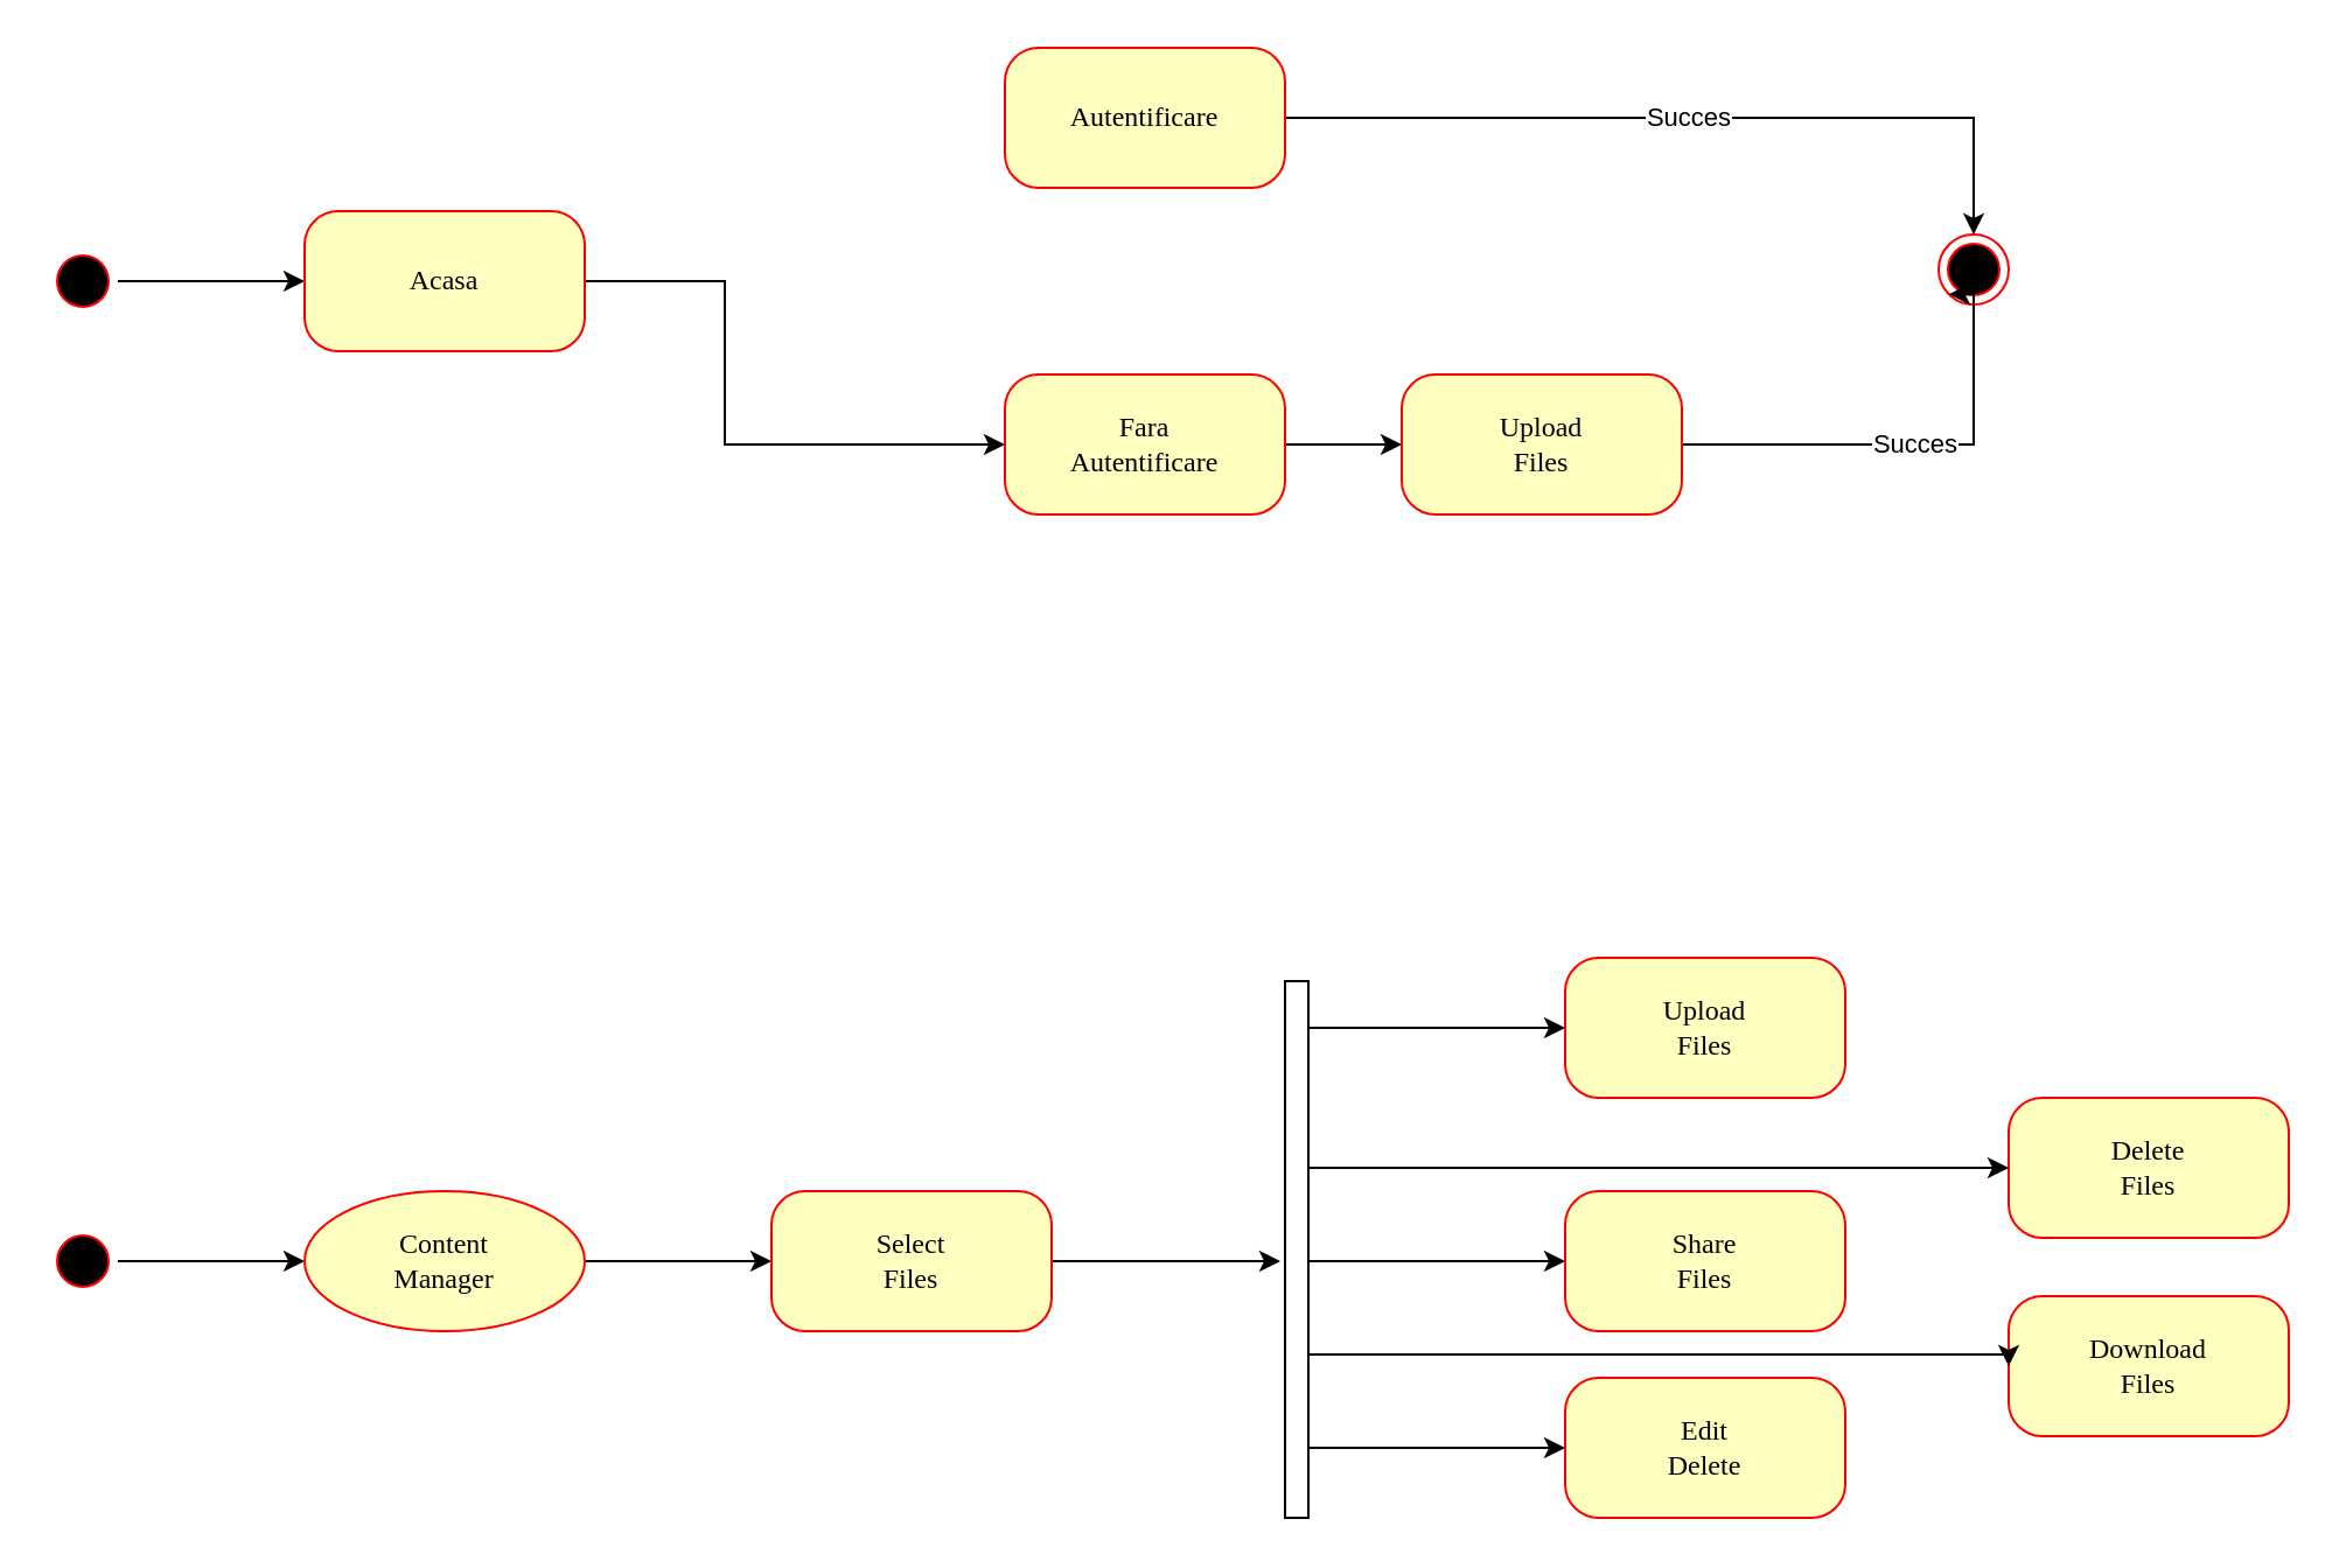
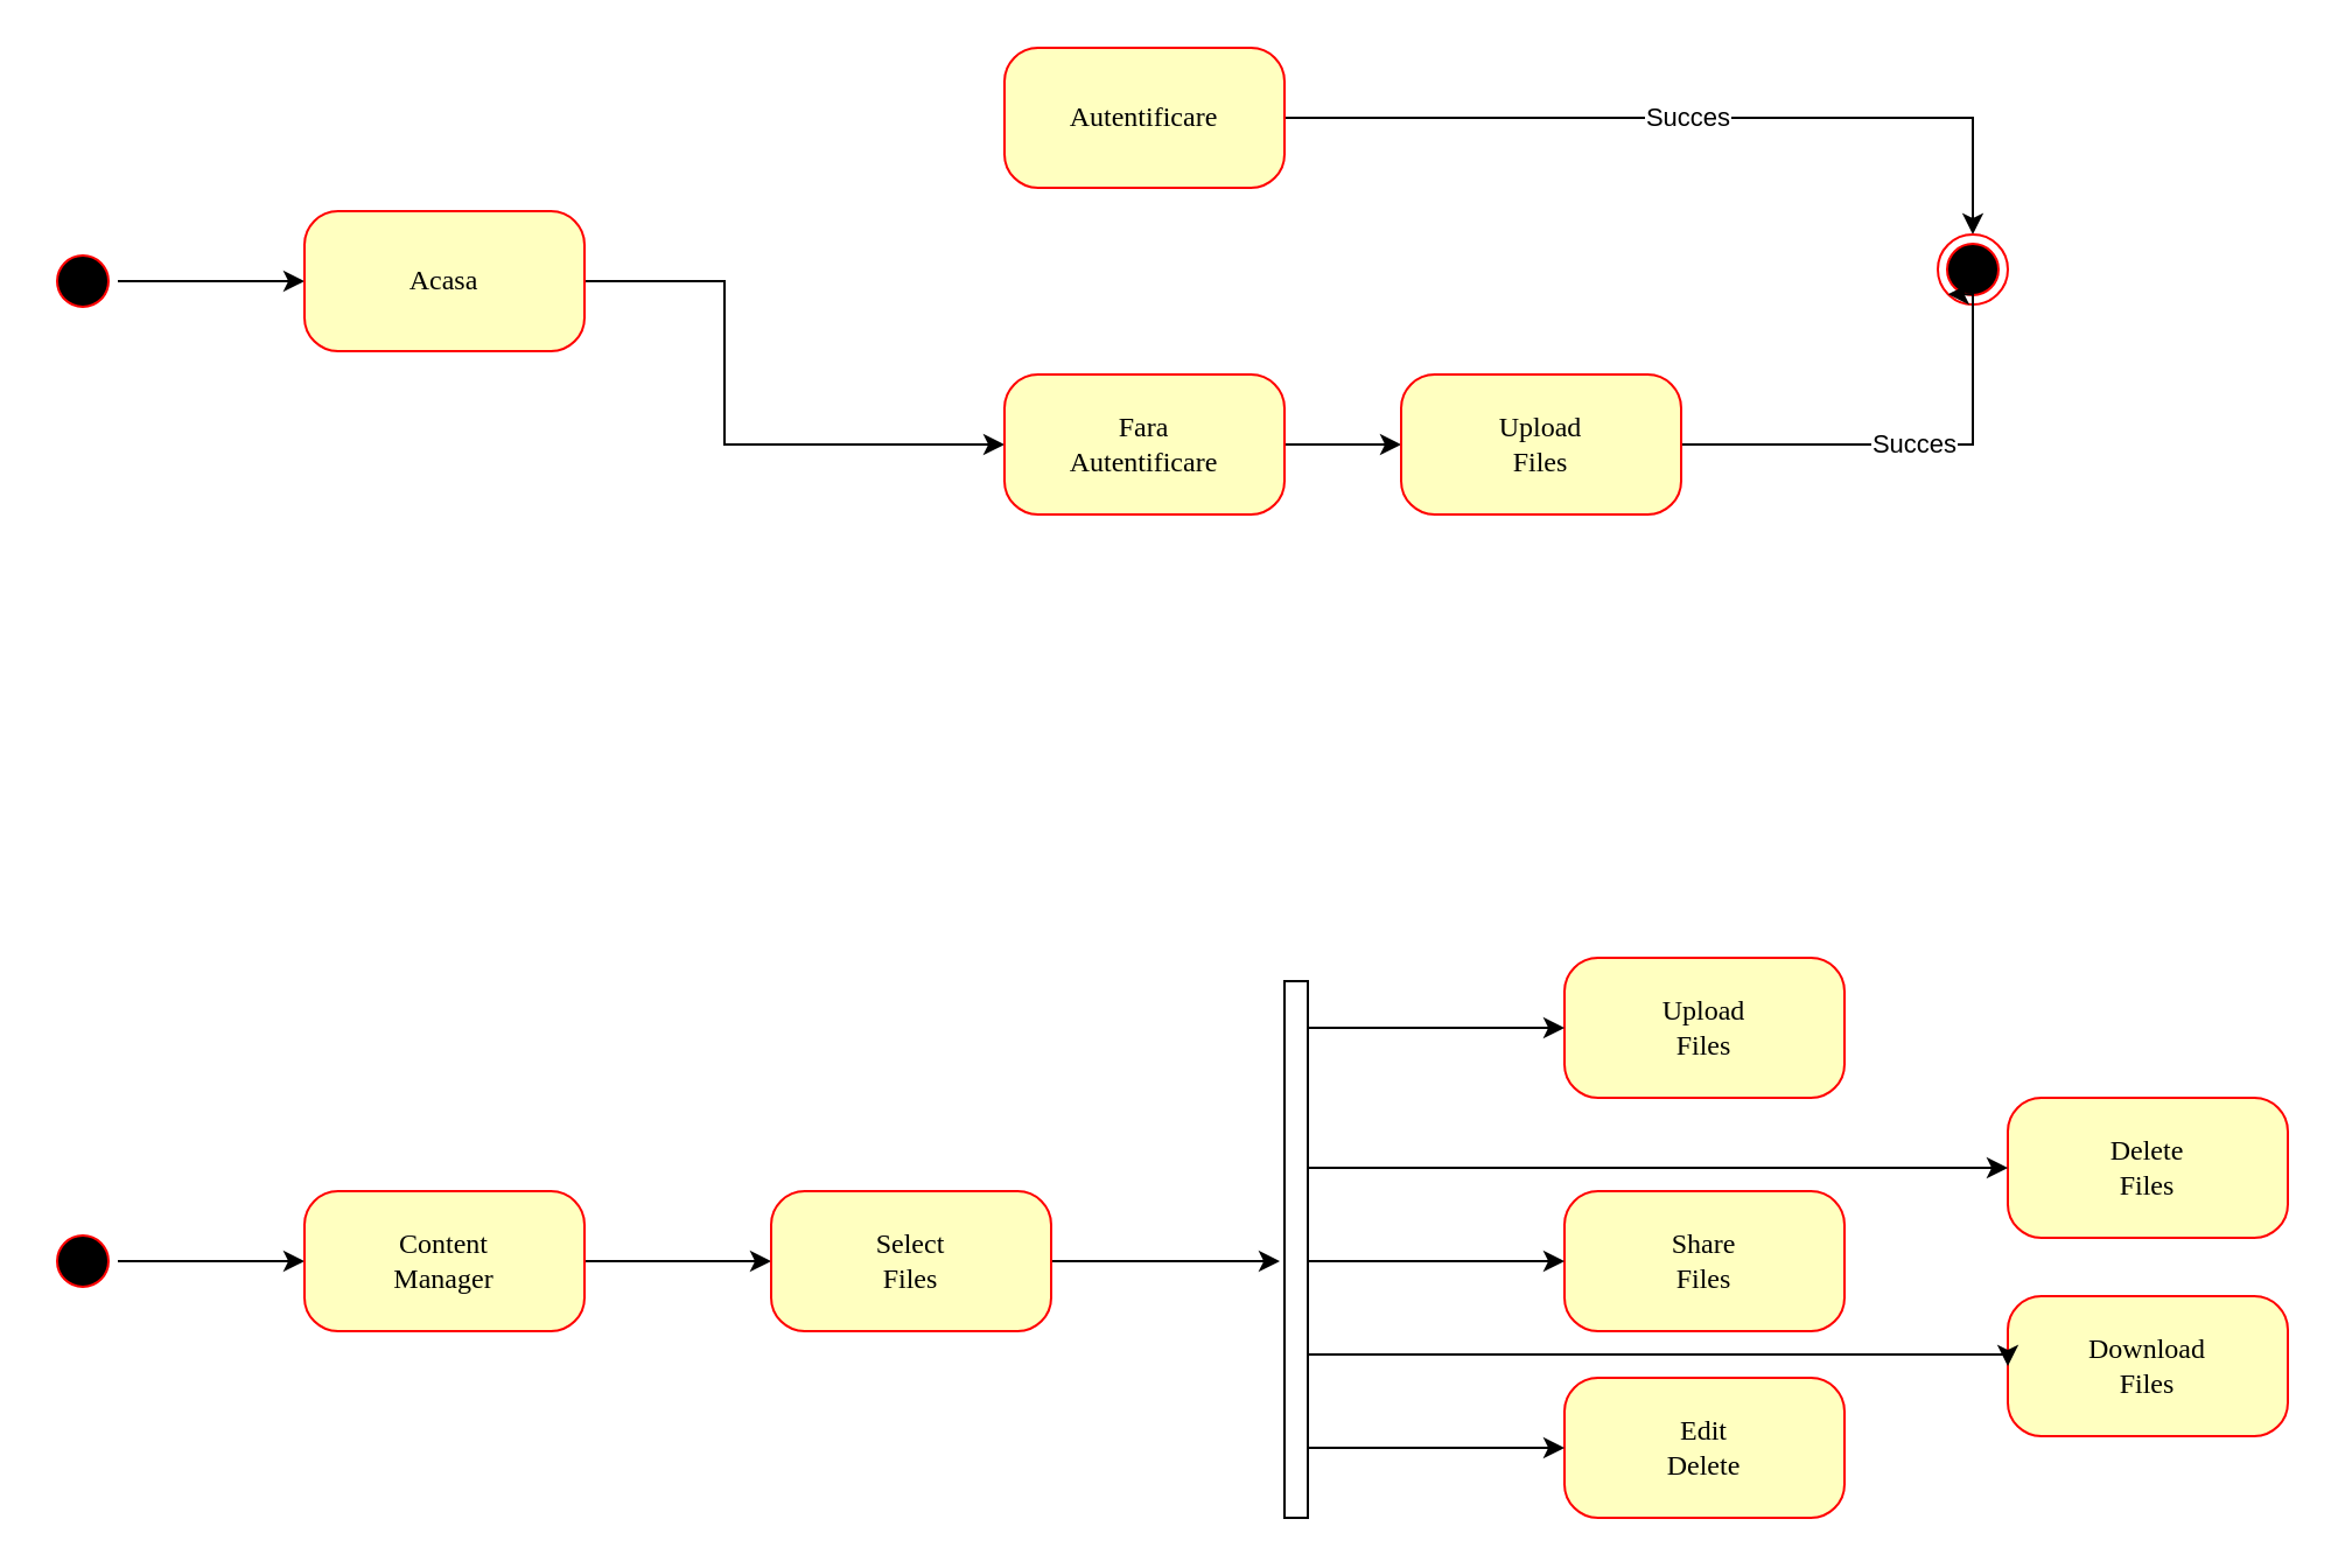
  <mxCell id="0" />
  <mxCell id="1" parent="0" />
  <mxCell id="2" value="" style="edgeStyle=orthogonalEdgeStyle;rounded=0;orthogonalLoop=1;jettySize=auto;html=1;" edge="1" parent="1" source="3" target="5"><mxGeometry relative="1" as="geometry" /></mxCell>
  <mxCell id="3" value="" style="ellipse;html=1;shape=startState;fillColor=#000000;strokeColor=#ff0000;rounded=1;shadow=0;comic=0;labelBackgroundColor=none;fontFamily=Verdana;fontSize=12;fontColor=#000000;align=center;direction=south;" parent="1" vertex="1"><mxGeometry x="20" y="105" width="30" height="30" as="geometry" /></mxCell>
  <mxCell id="4" style="edgeStyle=orthogonalEdgeStyle;rounded=0;orthogonalLoop=1;jettySize=auto;html=1;entryX=0;entryY=0.5;entryDx=0;entryDy=0;" edge="1" parent="1" source="5" target="9"><mxGeometry relative="1" as="geometry"><Array as="points"><mxPoint x="310" y="120" /><mxPoint x="310" y="190" /></Array></mxGeometry></mxCell>
  <mxCell id="5" value="Acasa&lt;br&gt;" style="rounded=1;whiteSpace=wrap;html=1;arcSize=24;fillColor=#ffffc0;strokeColor=#ff0000;shadow=0;comic=0;labelBackgroundColor=none;fontFamily=Verdana;fontSize=12;fontColor=#000000;align=center;" parent="1" vertex="1"><mxGeometry x="130" y="90" width="120" height="60" as="geometry" /></mxCell>
  <mxCell id="6" value="Succes" style="edgeStyle=orthogonalEdgeStyle;rounded=0;orthogonalLoop=1;jettySize=auto;html=1;exitX=1;exitY=0.5;exitDx=0;exitDy=0;" edge="1" parent="1" source="7" target="10"><mxGeometry relative="1" as="geometry" /></mxCell>
  <mxCell id="7" value="Autentificare&lt;br&gt;" style="rounded=1;whiteSpace=wrap;html=1;arcSize=24;fillColor=#ffffc0;strokeColor=#ff0000;shadow=0;comic=0;labelBackgroundColor=none;fontFamily=Verdana;fontSize=12;fontColor=#000000;align=center;" vertex="1" parent="1"><mxGeometry x="430" y="20" width="120" height="60" as="geometry" /></mxCell>
  <mxCell id="8" value="" style="edgeStyle=orthogonalEdgeStyle;rounded=0;orthogonalLoop=1;jettySize=auto;html=1;" edge="1" parent="1" source="9" target="12"><mxGeometry relative="1" as="geometry" /></mxCell>
  <mxCell id="9" value="Fara&lt;br&gt;Autentificare&lt;br&gt;" style="rounded=1;whiteSpace=wrap;html=1;arcSize=24;fillColor=#ffffc0;strokeColor=#ff0000;shadow=0;comic=0;labelBackgroundColor=none;fontFamily=Verdana;fontSize=12;fontColor=#000000;align=center;" vertex="1" parent="1"><mxGeometry x="430" y="160" width="120" height="60" as="geometry" /></mxCell>
  <mxCell id="10" value="" style="ellipse;html=1;shape=endState;fillColor=#000000;strokeColor=#ff0000;" vertex="1" parent="1"><mxGeometry x="830" y="100" width="30" height="30" as="geometry" /></mxCell>
  <mxCell id="11" value="Succes" style="edgeStyle=orthogonalEdgeStyle;rounded=0;orthogonalLoop=1;jettySize=auto;html=1;entryX=0;entryY=1;entryDx=0;entryDy=0;" edge="1" parent="1" source="12" target="10"><mxGeometry relative="1" as="geometry"><Array as="points"><mxPoint x="845" y="190" /><mxPoint x="845" y="126" /></Array></mxGeometry></mxCell>
  <mxCell id="12" value="Upload&lt;br&gt;Files&lt;br&gt;" style="rounded=1;whiteSpace=wrap;html=1;arcSize=24;fillColor=#ffffc0;strokeColor=#ff0000;shadow=0;comic=0;labelBackgroundColor=none;fontFamily=Verdana;fontSize=12;fontColor=#000000;align=center;" vertex="1" parent="1"><mxGeometry x="600" y="160" width="120" height="60" as="geometry" /></mxCell>
  <mxCell id="13" value="" style="edgeStyle=orthogonalEdgeStyle;rounded=0;orthogonalLoop=1;jettySize=auto;html=1;" edge="1" parent="1" source="14" target="16"><mxGeometry relative="1" as="geometry" /></mxCell>
  <mxCell id="14" value="" style="ellipse;html=1;shape=startState;fillColor=#000000;strokeColor=#ff0000;rounded=1;shadow=0;comic=0;labelBackgroundColor=none;fontFamily=Verdana;fontSize=12;fontColor=#000000;align=center;direction=south;" vertex="1" parent="1"><mxGeometry x="20" y="525" width="30" height="30" as="geometry" /></mxCell>
  <mxCell id="15" value="" style="edgeStyle=orthogonalEdgeStyle;rounded=0;orthogonalLoop=1;jettySize=auto;html=1;" edge="1" parent="1" source="16" target="18"><mxGeometry relative="1" as="geometry" /></mxCell>
- <mxCell id="16" value="Content&lt;br&gt;Manager&lt;br&gt;" style="ellipse;whiteSpace=wrap;html=1;arcSize=24;fillColor=#ffffc0;strokeColor=#ff0000;shadow=0;comic=0;labelBackgroundColor=none;fontFamily=Verdana;fontSize=12;fontColor=#000000;align=center;" vertex="1" parent="1"><mxGeometry x="130" y="510" width="120" height="60" as="geometry" /></mxCell>
+ <mxCell id="16" value="Content&lt;br&gt;Manager&lt;br&gt;" style="rounded=1;whiteSpace=wrap;html=1;arcSize=24;fillColor=#ffffc0;strokeColor=#ff0000;shadow=0;comic=0;labelBackgroundColor=none;fontFamily=Verdana;fontSize=12;fontColor=#000000;align=center;" vertex="1" parent="1"><mxGeometry x="130" y="510" width="120" height="60" as="geometry" /></mxCell>
  <mxCell id="17" value="" style="edgeStyle=orthogonalEdgeStyle;rounded=0;orthogonalLoop=1;jettySize=auto;html=1;entryX=-0.2;entryY=0.522;entryDx=0;entryDy=0;entryPerimeter=0;" edge="1" parent="1" source="18" target="29"><mxGeometry relative="1" as="geometry"><mxPoint x="530" y="540" as="targetPoint" /></mxGeometry></mxCell>
  <mxCell id="18" value="Select&lt;br&gt;Files&lt;br&gt;" style="rounded=1;whiteSpace=wrap;html=1;arcSize=24;fillColor=#ffffc0;strokeColor=#ff0000;shadow=0;comic=0;labelBackgroundColor=none;fontFamily=Verdana;fontSize=12;fontColor=#000000;align=center;" vertex="1" parent="1"><mxGeometry x="330" y="510" width="120" height="60" as="geometry" /></mxCell>
  <mxCell id="19" value="Upload&lt;br&gt;Files&lt;br&gt;" style="rounded=1;whiteSpace=wrap;html=1;arcSize=24;fillColor=#ffffc0;strokeColor=#ff0000;shadow=0;comic=0;labelBackgroundColor=none;fontFamily=Verdana;fontSize=12;fontColor=#000000;align=center;" vertex="1" parent="1"><mxGeometry x="670" y="410" width="120" height="60" as="geometry" /></mxCell>
  <mxCell id="20" value="Share&lt;br&gt;Files&lt;br&gt;" style="rounded=1;whiteSpace=wrap;html=1;arcSize=24;fillColor=#ffffc0;strokeColor=#ff0000;shadow=0;comic=0;labelBackgroundColor=none;fontFamily=Verdana;fontSize=12;fontColor=#000000;align=center;" vertex="1" parent="1"><mxGeometry x="670" y="510" width="120" height="60" as="geometry" /></mxCell>
  <mxCell id="21" value="Edit&lt;br&gt;Delete&lt;br&gt;" style="rounded=1;whiteSpace=wrap;html=1;arcSize=24;fillColor=#ffffc0;strokeColor=#ff0000;shadow=0;comic=0;labelBackgroundColor=none;fontFamily=Verdana;fontSize=12;fontColor=#000000;align=center;" vertex="1" parent="1"><mxGeometry x="670" y="590" width="120" height="60" as="geometry" /></mxCell>
  <mxCell id="22" value="Download&lt;br&gt;Files&lt;br&gt;" style="rounded=1;whiteSpace=wrap;html=1;arcSize=24;fillColor=#ffffc0;strokeColor=#ff0000;shadow=0;comic=0;labelBackgroundColor=none;fontFamily=Verdana;fontSize=12;fontColor=#000000;align=center;" vertex="1" parent="1"><mxGeometry x="860" y="555" width="120" height="60" as="geometry" /></mxCell>
  <mxCell id="23" value="Delete&lt;br&gt;Files&lt;br&gt;" style="rounded=1;whiteSpace=wrap;html=1;arcSize=24;fillColor=#ffffc0;strokeColor=#ff0000;shadow=0;comic=0;labelBackgroundColor=none;fontFamily=Verdana;fontSize=12;fontColor=#000000;align=center;" vertex="1" parent="1"><mxGeometry x="860" y="470" width="120" height="60" as="geometry" /></mxCell>
  <mxCell id="24" style="edgeStyle=orthogonalEdgeStyle;rounded=0;orthogonalLoop=1;jettySize=auto;html=1;entryX=0;entryY=0.5;entryDx=0;entryDy=0;" edge="1" parent="1" source="29" target="19"><mxGeometry relative="1" as="geometry"><Array as="points"><mxPoint x="590" y="440" /><mxPoint x="590" y="440" /></Array></mxGeometry></mxCell>
  <mxCell id="25" style="edgeStyle=orthogonalEdgeStyle;rounded=0;orthogonalLoop=1;jettySize=auto;html=1;entryX=0;entryY=0.5;entryDx=0;entryDy=0;" edge="1" parent="1" source="29" target="20"><mxGeometry relative="1" as="geometry"><Array as="points"><mxPoint x="600" y="540" /><mxPoint x="600" y="540" /></Array></mxGeometry></mxCell>
  <mxCell id="26" style="edgeStyle=orthogonalEdgeStyle;rounded=0;orthogonalLoop=1;jettySize=auto;html=1;entryX=0;entryY=0.5;entryDx=0;entryDy=0;" edge="1" parent="1" source="29" target="21"><mxGeometry relative="1" as="geometry"><Array as="points"><mxPoint x="555" y="620" /><mxPoint x="555" y="620" /></Array></mxGeometry></mxCell>
  <mxCell id="27" style="edgeStyle=orthogonalEdgeStyle;rounded=0;orthogonalLoop=1;jettySize=auto;html=1;entryX=0;entryY=0.5;entryDx=0;entryDy=0;" edge="1" parent="1" source="29" target="23"><mxGeometry relative="1" as="geometry"><Array as="points"><mxPoint x="810" y="500" /><mxPoint x="810" y="500" /></Array></mxGeometry></mxCell>
  <mxCell id="28" style="edgeStyle=orthogonalEdgeStyle;rounded=0;orthogonalLoop=1;jettySize=auto;html=1;entryX=0;entryY=0.5;entryDx=0;entryDy=0;" edge="1" parent="1" source="29" target="22"><mxGeometry relative="1" as="geometry"><mxPoint x="840" y="585" as="targetPoint" /><Array as="points"><mxPoint x="860" y="580" /></Array></mxGeometry></mxCell>
  <mxCell id="29" value="" style="html=1;points=[];perimeter=orthogonalPerimeter;" vertex="1" parent="1"><mxGeometry x="550" y="420" width="10" height="230" as="geometry" /></mxCell>
